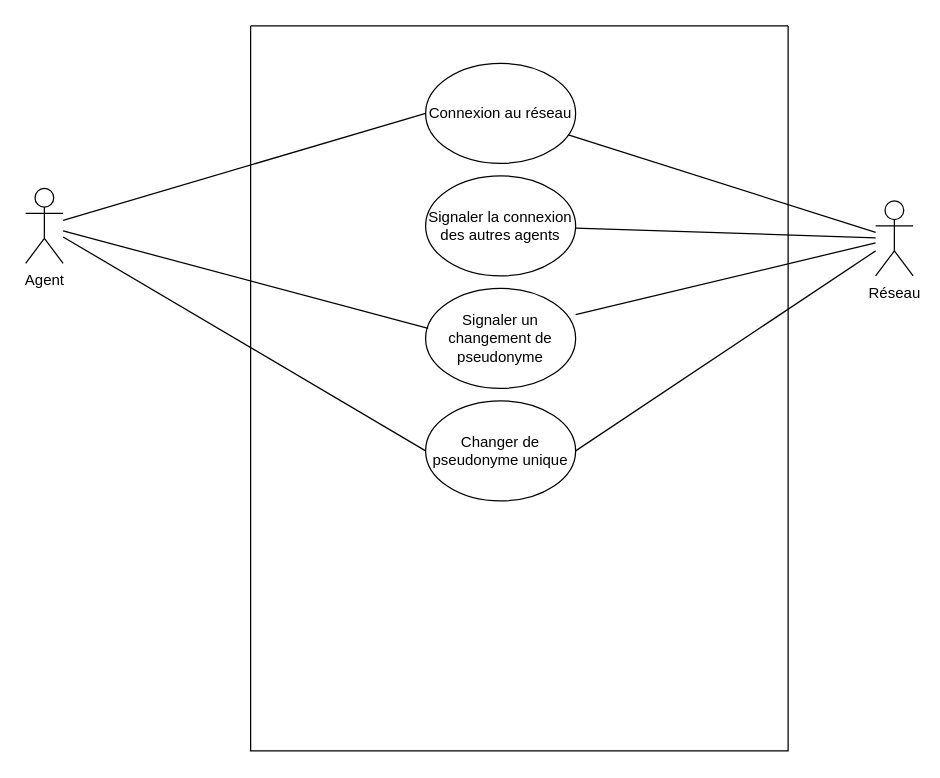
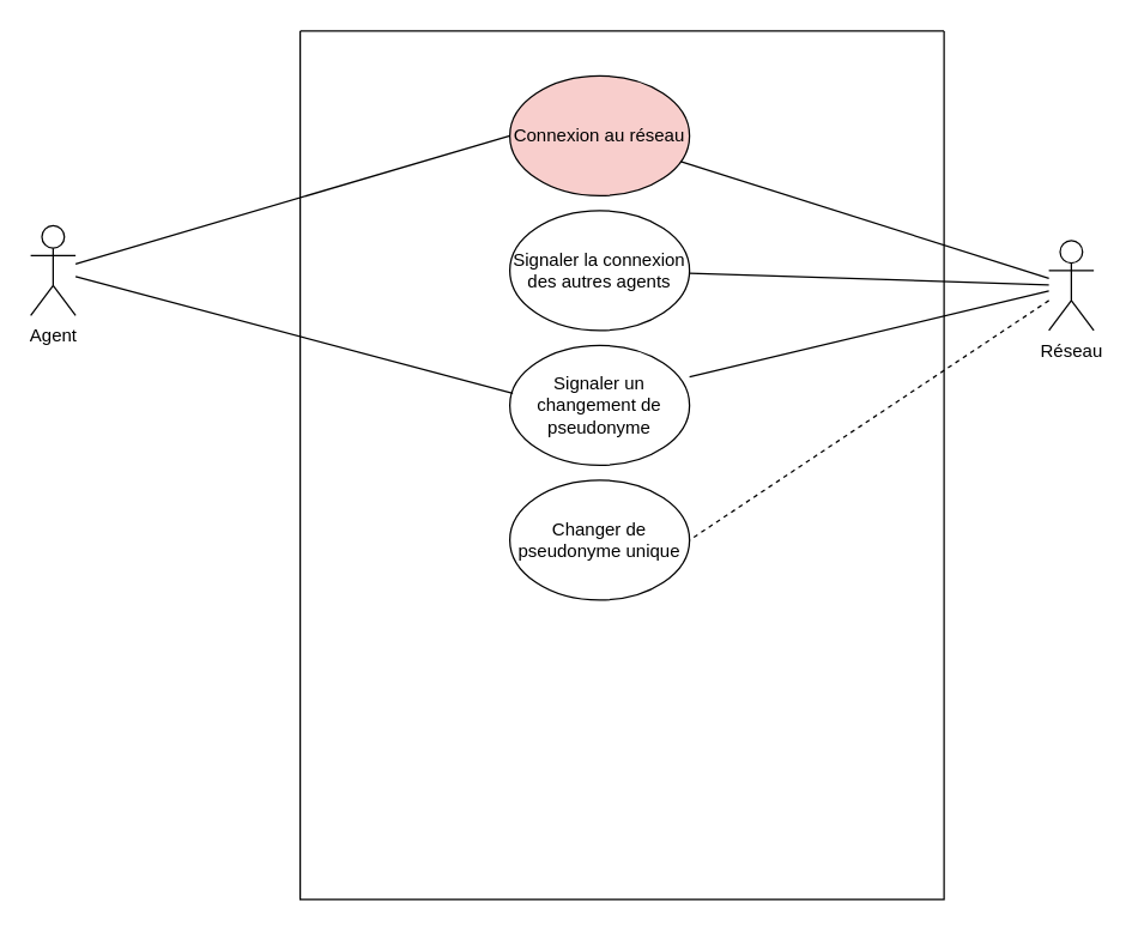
  <mxCell id="0" />
  <mxCell id="1" parent="0" />
  <mxCell id="2" value="Agent" style="shape=umlActor;verticalLabelPosition=bottom;verticalAlign=top;html=1;outlineConnect=0;" vertex="1" parent="1"><mxGeometry x="20" y="150" width="30" height="60" as="geometry" /></mxCell>
  <mxCell id="3" value="" style="swimlane;startSize=0;" vertex="1" parent="1"><mxGeometry x="200" y="20" width="430" height="580" as="geometry"><mxRectangle x="310" y="180" width="50" height="40" as="alternateBounds" /></mxGeometry></mxCell>
  <mxCell id="4" value="Signaler la connexion des autres agents" style="ellipse;whiteSpace=wrap;html=1;" vertex="1" parent="3"><mxGeometry x="140" y="120" width="120" height="80" as="geometry" /></mxCell>
- <mxCell id="5" value="Connexion au réseau" style="ellipse;whiteSpace=wrap;html=1;" vertex="1" parent="3"><mxGeometry x="140" y="30" width="120" height="80" as="geometry" /></mxCell>
+ <mxCell id="5" value="Connexion au réseau" style="ellipse;whiteSpace=wrap;html=1;fillColor=#f8cecc;" vertex="1" parent="3"><mxGeometry x="140" y="30" width="120" height="80" as="geometry" /></mxCell>
  <mxCell id="6" value="&lt;div&gt;Changer de pseudonyme unique&lt;br&gt;&lt;/div&gt;" style="ellipse;whiteSpace=wrap;html=1;" vertex="1" parent="3"><mxGeometry x="140" y="300" width="120" height="80" as="geometry" /></mxCell>
  <mxCell id="7" value="&lt;div&gt;Signaler un changement de pseudonyme&lt;br&gt;&lt;/div&gt;" style="ellipse;whiteSpace=wrap;html=1;" vertex="1" parent="3"><mxGeometry x="140" y="210" width="120" height="80" as="geometry" /></mxCell>
  <mxCell id="8" value="Réseau" style="shape=umlActor;verticalLabelPosition=bottom;verticalAlign=top;html=1;outlineConnect=0;" vertex="1" parent="1"><mxGeometry x="700" y="160" width="30" height="60" as="geometry" /></mxCell>
  <mxCell id="9" style="rounded=0;orthogonalLoop=1;jettySize=auto;html=1;endArrow=none;endFill=0;" edge="1" parent="1" source="4" target="8"><mxGeometry relative="1" as="geometry" /></mxCell>
  <mxCell id="10" style="rounded=0;orthogonalLoop=1;jettySize=auto;html=1;endArrow=none;endFill=0;" edge="1" parent="1" source="5" target="8"><mxGeometry relative="1" as="geometry" /></mxCell>
- <mxCell id="11" style="rounded=0;orthogonalLoop=1;jettySize=auto;html=1;endArrow=none;endFill=0;entryX=0;entryY=0.5;entryDx=0;entryDy=0;" edge="1" parent="1" source="2" target="6"><mxGeometry relative="1" as="geometry"><mxPoint x="50" y="172" as="sourcePoint" /><mxPoint x="267" y="248" as="targetPoint" /></mxGeometry></mxCell>
  <mxCell id="12" style="rounded=0;orthogonalLoop=1;jettySize=auto;html=1;endArrow=none;endFill=0;entryX=0;entryY=0.5;entryDx=0;entryDy=0;" edge="1" parent="1" source="2" target="5"><mxGeometry relative="1" as="geometry"><mxPoint x="210" y="180" as="sourcePoint" /><mxPoint x="370" y="180" as="targetPoint" /></mxGeometry></mxCell>
  <mxCell id="13" style="rounded=0;orthogonalLoop=1;jettySize=auto;html=1;endArrow=none;endFill=0;exitX=1;exitY=0.263;exitDx=0;exitDy=0;exitPerimeter=0;" edge="1" parent="1" source="7" target="8"><mxGeometry relative="1" as="geometry"><mxPoint x="490" y="230" as="sourcePoint" /><mxPoint x="711" y="200" as="targetPoint" /></mxGeometry></mxCell>
  <mxCell id="14" style="rounded=0;orthogonalLoop=1;jettySize=auto;html=1;endArrow=none;endFill=0;exitX=0.017;exitY=0.4;exitDx=0;exitDy=0;exitPerimeter=0;" edge="1" parent="1" source="7" target="2"><mxGeometry relative="1" as="geometry"><mxPoint x="555" y="271" as="sourcePoint" /><mxPoint x="690" y="162" as="targetPoint" /></mxGeometry></mxCell>
- <mxCell id="15" style="rounded=0;orthogonalLoop=1;jettySize=auto;html=1;endArrow=none;endFill=0;entryX=1;entryY=0.5;entryDx=0;entryDy=0;" edge="1" parent="1" source="8" target="6"><mxGeometry relative="1" as="geometry"><mxPoint x="60" y="160" as="sourcePoint" /><mxPoint x="368" y="372" as="targetPoint" /></mxGeometry></mxCell>
+ <mxCell id="15" style="rounded=0;orthogonalLoop=1;jettySize=auto;html=1;endArrow=none;endFill=0;entryX=1;entryY=0.5;entryDx=0;entryDy=0;dashed=1;" edge="1" parent="1" source="8" target="6"><mxGeometry relative="1" as="geometry"><mxPoint x="60" y="160" as="sourcePoint" /><mxPoint x="368" y="372" as="targetPoint" /></mxGeometry></mxCell>
